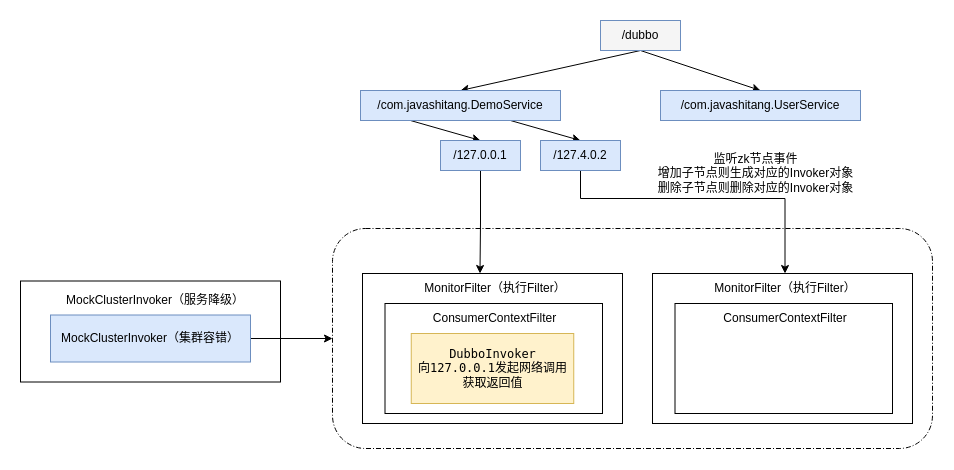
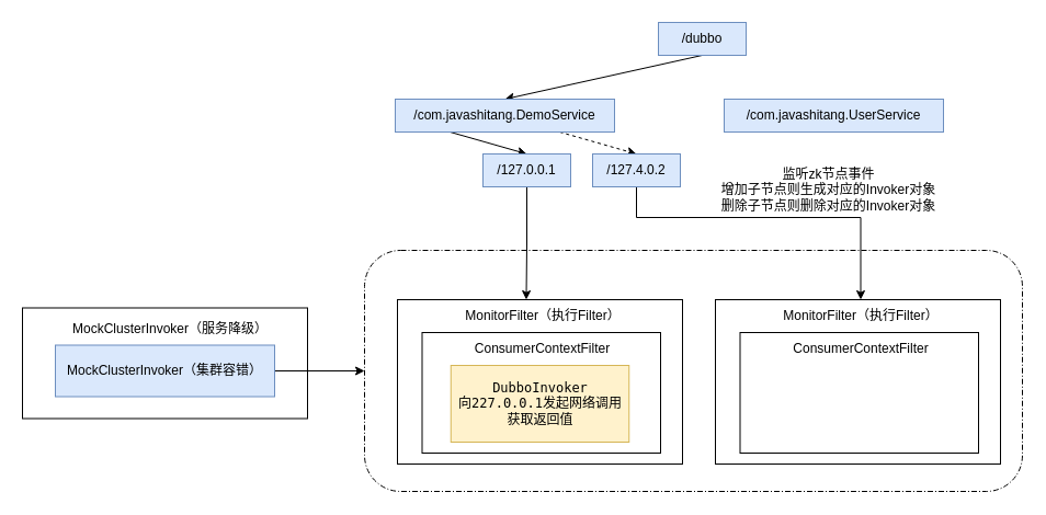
  <mxCell id="0" />
  <mxCell id="1" parent="0" />
  <mxCell id="2" value="" style="points=[[0.25,0,0],[0.5,0,0],[0.75,0,0],[1,0.25,0],[1,0.5,0],[1,0.75,0],[0.75,1,0],[0.5,1,0],[0.25,1,0],[0,0.75,0],[0,0.5,0],[0,0.25,0]];rounded=1;dashed=1;dashPattern=5 2 1 2;labelPosition=center;verticalLabelPosition=top;align=right;verticalAlign=bottom;fontSize=8;" parent="1" vertex="1"><mxGeometry x="332" y="228" width="600" height="220" as="geometry" /></mxCell>
  <mxCell id="3" value="" style="rounded=0;whiteSpace=wrap;html=1;" parent="1" vertex="1"><mxGeometry x="362" y="273" width="260" height="150" as="geometry" /></mxCell>
  <mxCell id="4" value="" style="rounded=0;whiteSpace=wrap;html=1;" parent="1" vertex="1"><mxGeometry x="384.5" y="303" width="217.5" height="110" as="geometry" /></mxCell>
- <mxCell id="5" value="&lt;pre&gt;DubboInvoker&lt;br/&gt;向127.0.0.1发起网络调用&lt;br/&gt;获取返回值&lt;br&gt;&lt;/pre&gt;" style="rounded=0;whiteSpace=wrap;html=1;fillColor=#fff2cc;strokeColor=#d6b656;" parent="1" vertex="1"><mxGeometry x="410.75" y="333" width="162.5" height="70" as="geometry" /></mxCell>
+ <mxCell id="5" value="&lt;pre&gt;DubboInvoker&lt;br/&gt;向227.0.0.1发起网络调用&lt;br/&gt;获取返回值&lt;br&gt;&lt;/pre&gt;" style="rounded=0;whiteSpace=wrap;html=1;fillColor=#fff2cc;strokeColor=#d6b656;" parent="1" vertex="1"><mxGeometry x="410.75" y="333" width="162.5" height="70" as="geometry" /></mxCell>
  <mxCell id="6" value="&lt;pre&gt;&lt;font face=&quot;Helvetica&quot;&gt;ConsumerContextFilter&lt;/font&gt;&lt;/pre&gt;" style="text;html=1;strokeColor=none;fillColor=none;align=center;verticalAlign=middle;whiteSpace=wrap;rounded=0;" parent="1" vertex="1"><mxGeometry x="467" y="308" width="55" height="20" as="geometry" /></mxCell>
  <mxCell id="7" value="&lt;pre&gt;&lt;font face=&quot;Helvetica&quot;&gt;MonitorFilter（执行Filter）&lt;/font&gt;&lt;/pre&gt;" style="text;html=1;strokeColor=none;fillColor=none;align=center;verticalAlign=middle;whiteSpace=wrap;rounded=0;" parent="1" vertex="1"><mxGeometry x="464.5" y="273" width="60" height="30" as="geometry" /></mxCell>
  <mxCell id="8" style="rounded=0;orthogonalLoop=1;jettySize=auto;html=1;exitX=0.5;exitY=1;exitDx=0;exitDy=0;entryX=0.5;entryY=0;entryDx=0;entryDy=0;" parent="1" source="10" target="13" edge="1"><mxGeometry relative="1" as="geometry" /></mxCell>
- <mxCell id="9" style="edgeStyle=none;rounded=0;orthogonalLoop=1;jettySize=auto;html=1;exitX=0.5;exitY=1;exitDx=0;exitDy=0;entryX=0.5;entryY=0;entryDx=0;entryDy=0;" parent="1" source="10" target="18" edge="1"><mxGeometry relative="1" as="geometry" /></mxCell>
- <mxCell id="10" value="/dubbo" style="rounded=0;whiteSpace=wrap;html=1;fillColor=#f5f5f5;strokeColor=#6c8ebf;" parent="1" vertex="1"><mxGeometry x="600" y="20" width="80" height="30" as="geometry" /></mxCell>
+ <mxCell id="10" value="/dubbo" style="rounded=0;whiteSpace=wrap;html=1;fillColor=#dae8fc;strokeColor=#6c8ebf;" parent="1" vertex="1"><mxGeometry x="600" y="20" width="80" height="30" as="geometry" /></mxCell>
  <mxCell id="11" style="edgeStyle=none;rounded=0;orthogonalLoop=1;jettySize=auto;html=1;exitX=0.25;exitY=1;exitDx=0;exitDy=0;entryX=0.5;entryY=0;entryDx=0;entryDy=0;" parent="1" source="13" target="15" edge="1"><mxGeometry relative="1" as="geometry" /></mxCell>
- <mxCell id="12" style="edgeStyle=none;rounded=0;orthogonalLoop=1;jettySize=auto;html=1;exitX=0.75;exitY=1;exitDx=0;exitDy=0;entryX=0.5;entryY=0;entryDx=0;entryDy=0;" parent="1" source="13" target="17" edge="1"><mxGeometry relative="1" as="geometry" /></mxCell>
+ <mxCell id="12" style="edgeStyle=none;rounded=0;orthogonalLoop=1;jettySize=auto;html=1;exitX=0.75;exitY=1;exitDx=0;exitDy=0;entryX=0.5;entryY=0;entryDx=0;entryDy=0;dashed=1;" parent="1" source="13" target="17" edge="1"><mxGeometry relative="1" as="geometry" /></mxCell>
  <mxCell id="13" value="/com.javashitang.DemoService" style="rounded=0;whiteSpace=wrap;html=1;fillColor=#dae8fc;strokeColor=#6c8ebf;" parent="1" vertex="1"><mxGeometry x="360" y="90" width="200" height="30" as="geometry" /></mxCell>
  <mxCell id="14" style="edgeStyle=orthogonalEdgeStyle;rounded=0;orthogonalLoop=1;jettySize=auto;html=1;exitX=0.5;exitY=1;exitDx=0;exitDy=0;entryX=0.25;entryY=0;entryDx=0;entryDy=0;" edge="1" parent="1" source="15" target="7"><mxGeometry relative="1" as="geometry" /></mxCell>
  <mxCell id="15" value="/127.0.0.1" style="rounded=0;whiteSpace=wrap;html=1;fillColor=#dae8fc;strokeColor=#6c8ebf;" parent="1" vertex="1"><mxGeometry x="440" y="140" width="80" height="30" as="geometry" /></mxCell>
  <mxCell id="16" style="edgeStyle=orthogonalEdgeStyle;rounded=0;orthogonalLoop=1;jettySize=auto;html=1;exitX=0.5;exitY=1;exitDx=0;exitDy=0;entryX=0.5;entryY=0;entryDx=0;entryDy=0;" edge="1" parent="1" source="17" target="22"><mxGeometry relative="1" as="geometry"><Array as="points"><mxPoint x="580" y="198" /><mxPoint x="785" y="198" /></Array></mxGeometry></mxCell>
  <mxCell id="17" value="/127.4.0.2" style="rounded=0;whiteSpace=wrap;html=1;fillColor=#dae8fc;strokeColor=#6c8ebf;" parent="1" vertex="1"><mxGeometry x="540" y="140" width="80" height="30" as="geometry" /></mxCell>
  <mxCell id="18" value="/com.javashitang.UserService" style="rounded=0;whiteSpace=wrap;html=1;fillColor=#dae8fc;strokeColor=#6c8ebf;" parent="1" vertex="1"><mxGeometry x="660" y="90" width="200" height="30" as="geometry" /></mxCell>
  <mxCell id="19" value="" style="rounded=0;whiteSpace=wrap;html=1;" parent="1" vertex="1"><mxGeometry x="652" y="273" width="260" height="150" as="geometry" /></mxCell>
  <mxCell id="20" value="" style="rounded=0;whiteSpace=wrap;html=1;" parent="1" vertex="1"><mxGeometry x="674.5" y="303" width="217.5" height="110" as="geometry" /></mxCell>
  <mxCell id="21" value="&lt;pre&gt;&lt;font face=&quot;Helvetica&quot;&gt;ConsumerContextFilter&lt;/font&gt;&lt;/pre&gt;" style="text;html=1;strokeColor=none;fillColor=none;align=center;verticalAlign=middle;whiteSpace=wrap;rounded=0;" parent="1" vertex="1"><mxGeometry x="754.5" y="303" width="60" height="30" as="geometry" /></mxCell>
  <mxCell id="22" value="&lt;pre&gt;&lt;font face=&quot;Helvetica&quot;&gt;MonitorFilter（执行Filter）&lt;/font&gt;&lt;/pre&gt;" style="text;html=1;strokeColor=none;fillColor=none;align=center;verticalAlign=middle;whiteSpace=wrap;rounded=0;" parent="1" vertex="1"><mxGeometry x="754.5" y="273" width="60" height="30" as="geometry" /></mxCell>
  <mxCell id="23" value="监听zk节点事件&lt;br&gt;增加子节点则生成对应的Invoker对象&lt;br&gt;删除子节点则删除对应的Invoker对象" style="text;html=1;align=center;verticalAlign=middle;resizable=0;points=[];autosize=1;strokeColor=none;fillColor=none;" parent="1" vertex="1"><mxGeometry x="650" y="148" width="210" height="50" as="geometry" /></mxCell>
  <mxCell id="24" value="" style="rounded=0;whiteSpace=wrap;html=1;" parent="1" vertex="1"><mxGeometry x="20" y="280.5" width="260" height="101" as="geometry" /></mxCell>
  <mxCell id="25" style="edgeStyle=orthogonalEdgeStyle;rounded=0;orthogonalLoop=1;jettySize=auto;html=1;exitX=1;exitY=0.5;exitDx=0;exitDy=0;entryX=0;entryY=0.5;entryDx=0;entryDy=0;entryPerimeter=0;" edge="1" parent="1" source="26" target="2"><mxGeometry relative="1" as="geometry" /></mxCell>
  <mxCell id="26" value="&lt;span&gt;MockClusterInvoker（集群容错）&lt;/span&gt;" style="rounded=0;whiteSpace=wrap;html=1;fillColor=#dae8fc;strokeColor=#6c8ebf;" parent="1" vertex="1"><mxGeometry x="50" y="314.5" width="200" height="47" as="geometry" /></mxCell>
  <mxCell id="27" value="MockClusterInvoker（&lt;span&gt;服务降级）&lt;/span&gt;" style="text;html=1;strokeColor=none;fillColor=none;align=center;verticalAlign=middle;whiteSpace=wrap;rounded=0;" parent="1" vertex="1"><mxGeometry x="60.25" y="284.5" width="189.75" height="30" as="geometry" /></mxCell>
